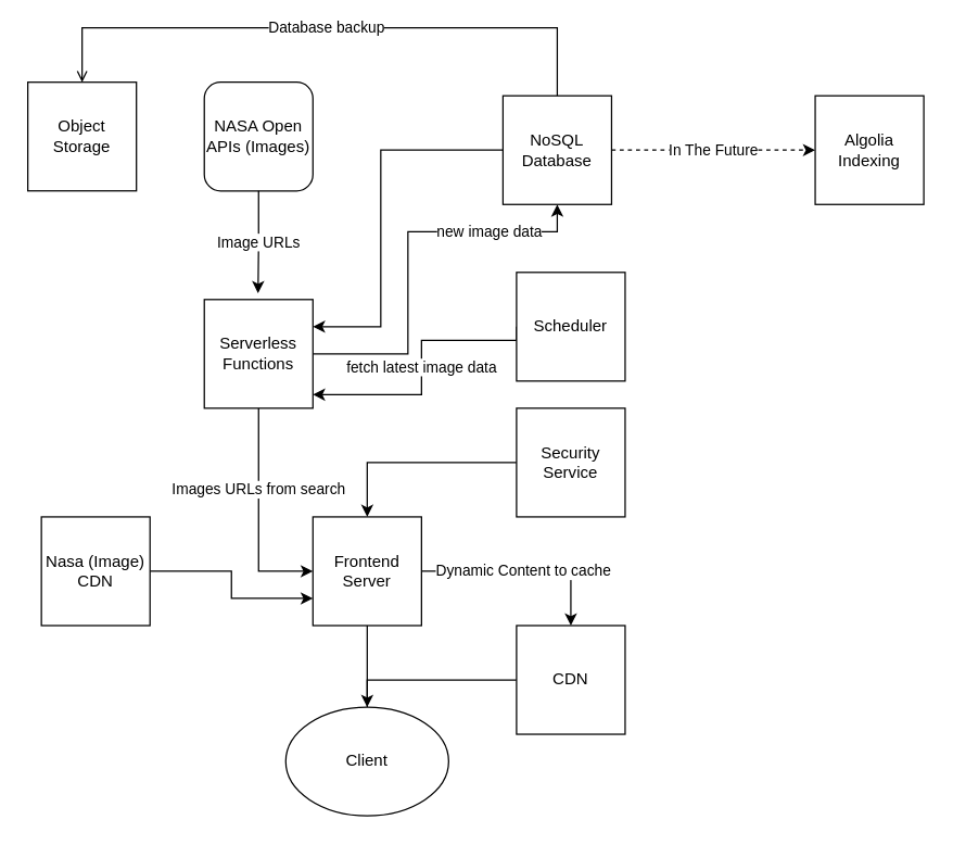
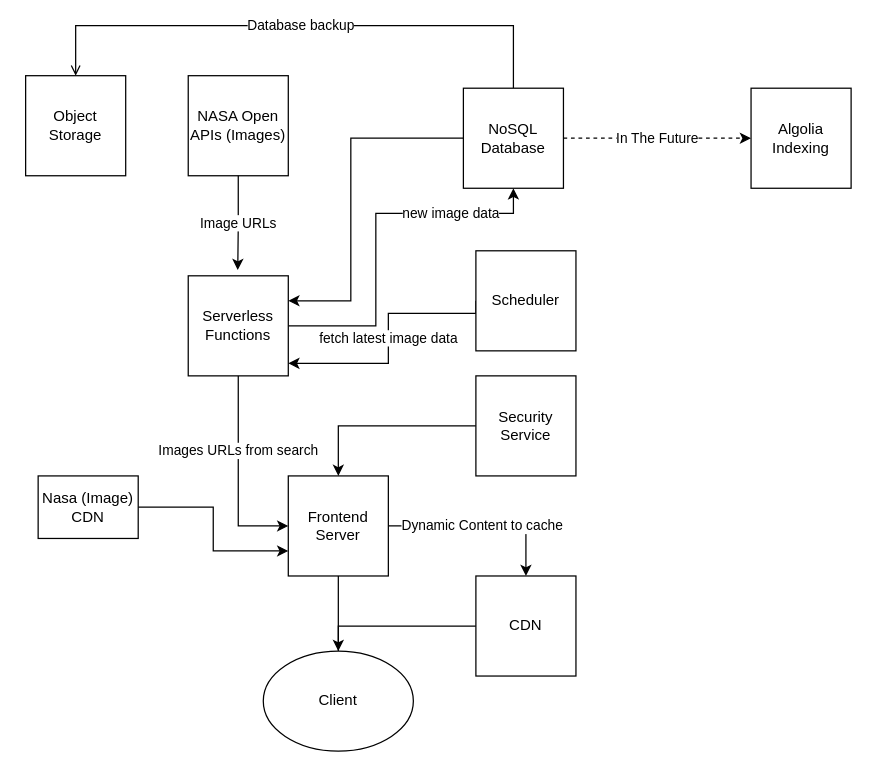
  <mxCell id="0" />
  <mxCell id="1" parent="0" />
  <mxCell id="2" style="edgeStyle=orthogonalEdgeStyle;rounded=0;orthogonalLoop=1;jettySize=auto;html=1;entryX=0.5;entryY=0;entryDx=0;entryDy=0;endArrow=none;" edge="1" parent="1" source="4" target="18"><mxGeometry relative="1" as="geometry" /></mxCell>
  <mxCell id="3" value="Dynamic Content to cache" style="edgeStyle=orthogonalEdgeStyle;rounded=0;orthogonalLoop=1;jettySize=auto;html=1;entryX=0.5;entryY=0;entryDx=0;entryDy=0;" edge="1" parent="1" source="4" target="20"><mxGeometry relative="1" as="geometry" /></mxCell>
  <mxCell id="4" value="&lt;div&gt;Frontend Server&lt;br&gt;&lt;/div&gt;" style="whiteSpace=wrap;html=1;aspect=fixed;" vertex="1" parent="1"><mxGeometry x="230" y="380" width="80" height="80" as="geometry" /></mxCell>
  <mxCell id="5" style="edgeStyle=orthogonalEdgeStyle;rounded=0;orthogonalLoop=1;jettySize=auto;html=1;exitX=0.5;exitY=1;exitDx=0;exitDy=0;" edge="1" parent="1" source="4" target="4"><mxGeometry relative="1" as="geometry" /></mxCell>
  <mxCell id="6" value="&lt;div&gt;Images URLs from search&lt;/div&gt;" style="edgeStyle=orthogonalEdgeStyle;rounded=0;orthogonalLoop=1;jettySize=auto;html=1;entryX=0;entryY=0.5;entryDx=0;entryDy=0;" edge="1" parent="1" source="8" target="4"><mxGeometry x="-0.25" relative="1" as="geometry"><mxPoint as="offset" /></mxGeometry></mxCell>
  <mxCell id="7" value="new image data" style="edgeStyle=orthogonalEdgeStyle;rounded=0;orthogonalLoop=1;jettySize=auto;html=1;entryX=0.5;entryY=1;entryDx=0;entryDy=0;" edge="1" parent="1" source="8" target="24"><mxGeometry x="0.517" relative="1" as="geometry"><Array as="points"><mxPoint x="300" y="260" /><mxPoint x="300" y="170" /><mxPoint x="410" y="170" /></Array><mxPoint as="offset" /></mxGeometry></mxCell>
  <mxCell id="8" value="Serverless Functions" style="rounded=0;whiteSpace=wrap;html=1;" vertex="1" parent="1"><mxGeometry x="150" y="220" width="80" height="80" as="geometry" /></mxCell>
  <mxCell id="9" value="fetch latest image data" style="edgeStyle=orthogonalEdgeStyle;rounded=0;orthogonalLoop=1;jettySize=auto;html=1;exitX=0;exitY=0.5;exitDx=0;exitDy=0;" edge="1" parent="1" source="10"><mxGeometry x="0.004" relative="1" as="geometry"><mxPoint x="230" y="290" as="targetPoint" /><Array as="points"><mxPoint x="380" y="250" /><mxPoint x="310" y="250" /><mxPoint x="310" y="290" /></Array><mxPoint as="offset" /></mxGeometry></mxCell>
  <mxCell id="10" value="Scheduler" style="whiteSpace=wrap;html=1;aspect=fixed;" vertex="1" parent="1"><mxGeometry x="380" y="200" width="80" height="80" as="geometry" /></mxCell>
  <mxCell id="11" style="edgeStyle=orthogonalEdgeStyle;rounded=0;orthogonalLoop=1;jettySize=auto;html=1;entryX=0.5;entryY=0;entryDx=0;entryDy=0;" edge="1" parent="1" source="12" target="4"><mxGeometry relative="1" as="geometry" /></mxCell>
  <mxCell id="12" value="Security Service" style="whiteSpace=wrap;html=1;aspect=fixed;" vertex="1" parent="1"><mxGeometry x="380" y="300" width="80" height="80" as="geometry" /></mxCell>
  <mxCell id="13" value="Object Storage" style="whiteSpace=wrap;html=1;aspect=fixed;" vertex="1" parent="1"><mxGeometry x="20" y="60" width="80" height="80" as="geometry" /></mxCell>
- <mxCell id="14" value="NASA Open APIs (Images)" style="whiteSpace=wrap;html=1;aspect=fixed;rounded=1;" vertex="1" parent="1"><mxGeometry x="150" y="60" width="80" height="80" as="geometry" /></mxCell>
+ <mxCell id="14" value="NASA Open APIs (Images)" style="whiteSpace=wrap;html=1;aspect=fixed;" vertex="1" parent="1"><mxGeometry x="150" y="60" width="80" height="80" as="geometry" /></mxCell>
  <mxCell id="15" value="Image URLs" style="edgeStyle=orthogonalEdgeStyle;rounded=0;orthogonalLoop=1;jettySize=auto;html=1;entryX=0.495;entryY=-0.057;entryDx=0;entryDy=0;entryPerimeter=0;" edge="1" parent="1" source="14" target="8"><mxGeometry relative="1" as="geometry" /></mxCell>
  <mxCell id="16" style="edgeStyle=orthogonalEdgeStyle;rounded=0;orthogonalLoop=1;jettySize=auto;html=1;entryX=0;entryY=0.75;entryDx=0;entryDy=0;" edge="1" parent="1" source="17" target="4"><mxGeometry relative="1" as="geometry" /></mxCell>
- <mxCell id="17" value="Nasa (Image) CDN" style="whiteSpace=wrap;html=1;aspect=fixed;" vertex="1" parent="1"><mxGeometry x="30" y="380" width="80" height="80" as="geometry" /></mxCell>
+ <mxCell id="17" value="Nasa (Image) CDN" style="whiteSpace=wrap;html=1;aspect=fixed;" vertex="1" parent="1"><mxGeometry x="30" y="380" width="80" height="50" as="geometry" /></mxCell>
  <mxCell id="18" value="Client" style="ellipse;whiteSpace=wrap;html=1;" vertex="1" parent="1"><mxGeometry x="210" y="520" width="120" height="80" as="geometry" /></mxCell>
  <mxCell id="19" style="edgeStyle=orthogonalEdgeStyle;rounded=0;orthogonalLoop=1;jettySize=auto;html=1;entryX=0.5;entryY=0;entryDx=0;entryDy=0;" edge="1" parent="1" source="20" target="18"><mxGeometry relative="1" as="geometry" /></mxCell>
  <mxCell id="20" value="CDN" style="whiteSpace=wrap;html=1;aspect=fixed;" vertex="1" parent="1"><mxGeometry x="380" y="460" width="80" height="80" as="geometry" /></mxCell>
  <mxCell id="21" style="edgeStyle=orthogonalEdgeStyle;rounded=0;orthogonalLoop=1;jettySize=auto;html=1;" edge="1" parent="1" source="24"><mxGeometry relative="1" as="geometry"><mxPoint x="230" y="240" as="targetPoint" /><Array as="points"><mxPoint x="280" y="110" /><mxPoint x="280" y="240" /><mxPoint x="230" y="240" /></Array></mxGeometry></mxCell>
  <mxCell id="22" value="Database backup" style="edgeStyle=orthogonalEdgeStyle;rounded=0;orthogonalLoop=1;jettySize=auto;html=1;entryX=0.5;entryY=0;entryDx=0;entryDy=0;endArrow=open;" edge="1" parent="1" source="24" target="13"><mxGeometry relative="1" as="geometry"><Array as="points"><mxPoint x="410" y="20" /><mxPoint x="60" y="20" /></Array></mxGeometry></mxCell>
  <mxCell id="23" value="In The Future" style="edgeStyle=orthogonalEdgeStyle;rounded=0;orthogonalLoop=1;jettySize=auto;html=1;entryX=0;entryY=0.5;entryDx=0;entryDy=0;dashed=1;" edge="1" parent="1" source="24" target="25"><mxGeometry relative="1" as="geometry"><mxPoint as="offset" /></mxGeometry></mxCell>
  <mxCell id="24" value="NoSQL Database" style="whiteSpace=wrap;html=1;aspect=fixed;" vertex="1" parent="1"><mxGeometry x="370" y="70" width="80" height="80" as="geometry" /></mxCell>
  <mxCell id="25" value="Algolia Indexing" style="whiteSpace=wrap;html=1;aspect=fixed;" vertex="1" parent="1"><mxGeometry x="600" y="70" width="80" height="80" as="geometry" /></mxCell>
